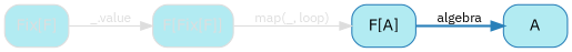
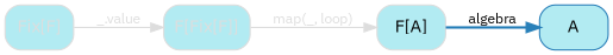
  digraph {
    rankdir=LR
    splines=false
    fontname="IBM Plex Sans"
    node [color="#dddddd" fillcolor="#b2ebf2" fontcolor="#dddddd" fontname="IBM Plex Sans" shape=rectangle style="rounded,filled"]
    edge [color="#dddddd" fontcolor="#dddddd" fontname="IBM Plex Sans" fontsize=11]
    n1 [label="F[Fix[F]]"]
-   n2 [color="#2980B9" fontcolor="#000000" label="F[A]"]
+   n2 [fontcolor="#000000" label="F[A]"]
    A [color="#2980B9" fontcolor="#000000"]
    n4 [label="Fix[F]"]
    n1 -> n2 [label="map(_, loop)"]
    n2 -> A [color="#2980B9" fontcolor="#000000" label=algebra style=bold]
    n4 -> n1 [label="_.value"]
  }
